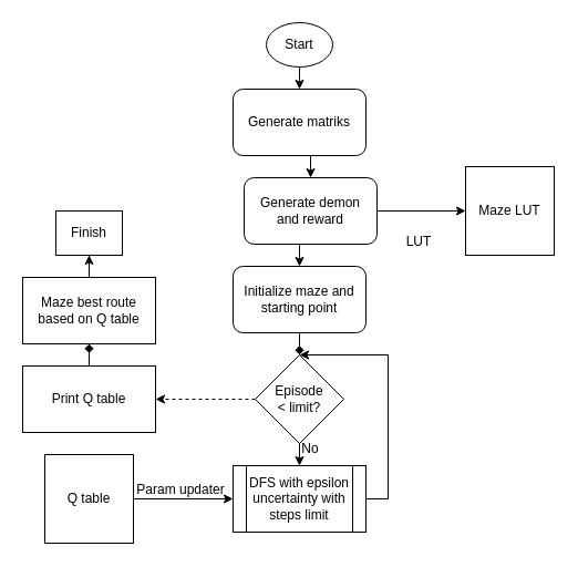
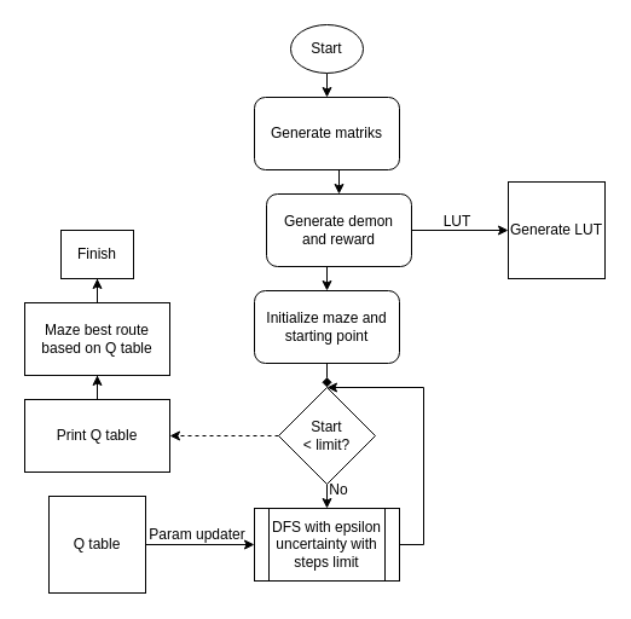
  <mxCell id="0" />
  <mxCell id="1" parent="0" />
  <mxCell id="2" style="edgeStyle=orthogonalEdgeStyle;rounded=0;orthogonalLoop=1;jettySize=auto;html=1;entryX=0;entryY=0.5;entryDx=0;entryDy=0;" edge="1" parent="1" source="3" target="19"><mxGeometry relative="1" as="geometry" /></mxCell>
  <mxCell id="3" value="Q table" style="whiteSpace=wrap;html=1;aspect=fixed;" vertex="1" parent="1"><mxGeometry x="40" y="410" width="80" height="80" as="geometry" /></mxCell>
  <mxCell id="4" style="edgeStyle=orthogonalEdgeStyle;rounded=0;orthogonalLoop=1;jettySize=auto;html=1;exitX=0.5;exitY=1;exitDx=0;exitDy=0;entryX=0.5;entryY=0;entryDx=0;entryDy=0;" edge="1" parent="1" source="5" target="7"><mxGeometry relative="1" as="geometry" /></mxCell>
  <mxCell id="5" value="Start" style="ellipse;whiteSpace=wrap;html=1;" vertex="1" parent="1"><mxGeometry x="240" y="20" width="60" height="40" as="geometry" /></mxCell>
  <mxCell id="6" style="edgeStyle=orthogonalEdgeStyle;rounded=0;orthogonalLoop=1;jettySize=auto;html=1;exitX=0.5;exitY=1;exitDx=0;exitDy=0;entryX=0.5;entryY=0;entryDx=0;entryDy=0;" edge="1" parent="1" source="7" target="10"><mxGeometry relative="1" as="geometry" /></mxCell>
  <mxCell id="7" value="Generate matriks" style="rounded=1;whiteSpace=wrap;html=1;" vertex="1" parent="1"><mxGeometry x="210" y="80" width="120" height="60" as="geometry" /></mxCell>
  <mxCell id="8" style="edgeStyle=orthogonalEdgeStyle;rounded=0;orthogonalLoop=1;jettySize=auto;html=1;exitX=0.5;exitY=1;exitDx=0;exitDy=0;entryX=0.5;entryY=0;entryDx=0;entryDy=0;" edge="1" parent="1" source="10" target="12"><mxGeometry relative="1" as="geometry" /></mxCell>
  <mxCell id="9" style="edgeStyle=orthogonalEdgeStyle;rounded=0;orthogonalLoop=1;jettySize=auto;html=1;exitX=1;exitY=0.5;exitDx=0;exitDy=0;entryX=0;entryY=0.5;entryDx=0;entryDy=0;" edge="1" parent="1" source="10" target="13"><mxGeometry relative="1" as="geometry" /></mxCell>
  <mxCell id="10" value="Generate demon &lt;br&gt;and reward" style="rounded=1;whiteSpace=wrap;html=1;" vertex="1" parent="1"><mxGeometry x="220" y="160" width="120" height="60" as="geometry" /></mxCell>
  <mxCell id="11" style="edgeStyle=orthogonalEdgeStyle;rounded=0;orthogonalLoop=1;jettySize=auto;html=1;exitX=0.5;exitY=1;exitDx=0;exitDy=0;entryX=0.5;entryY=0;entryDx=0;entryDy=0;endArrow=diamond;" edge="1" parent="1" source="12" target="17"><mxGeometry relative="1" as="geometry" /></mxCell>
  <mxCell id="12" value="Initialize maze and starting point" style="rounded=1;whiteSpace=wrap;html=1;" vertex="1" parent="1"><mxGeometry x="210" y="240" width="120" height="60" as="geometry" /></mxCell>
- <mxCell id="13" value="Maze LUT" style="whiteSpace=wrap;html=1;aspect=fixed;" vertex="1" parent="1"><mxGeometry x="420" y="150" width="80" height="80" as="geometry" /></mxCell>
- <mxCell id="14" value="LUT" style="text;html=1;strokeColor=none;fillColor=none;align=center;verticalAlign=middle;whiteSpace=wrap;rounded=0;" vertex="1" parent="1"><mxGeometry x="348" y="203" width="60" height="30" as="geometry" /></mxCell>
+ <mxCell id="13" value="Generate LUT" style="whiteSpace=wrap;html=1;aspect=fixed;" vertex="1" parent="1"><mxGeometry x="420" y="150" width="80" height="80" as="geometry" /></mxCell>
+ <mxCell id="14" value="LUT" style="text;html=1;strokeColor=none;fillColor=none;align=center;verticalAlign=middle;whiteSpace=wrap;rounded=0;" vertex="1" parent="1"><mxGeometry x="348" y="168" width="60" height="30" as="geometry" /></mxCell>
  <mxCell id="15" style="edgeStyle=orthogonalEdgeStyle;rounded=0;orthogonalLoop=1;jettySize=auto;html=1;exitX=0.5;exitY=1;exitDx=0;exitDy=0;entryX=0.5;entryY=0;entryDx=0;entryDy=0;" edge="1" parent="1" source="17" target="19"><mxGeometry relative="1" as="geometry" /></mxCell>
  <mxCell id="16" style="edgeStyle=orthogonalEdgeStyle;rounded=0;orthogonalLoop=1;jettySize=auto;html=1;exitX=0;exitY=0.5;exitDx=0;exitDy=0;dashed=1;" edge="1" parent="1" source="17" target="23"><mxGeometry relative="1" as="geometry"><mxPoint x="140" y="360" as="targetPoint" /></mxGeometry></mxCell>
- <mxCell id="17" value="Episode &lt;br&gt;&amp;lt; limit?" style="rhombus;whiteSpace=wrap;html=1;" vertex="1" parent="1"><mxGeometry x="230" y="320" width="80" height="80" as="geometry" /></mxCell>
+ <mxCell id="17" value="Start &lt;br&gt;&amp;lt; limit?" style="rhombus;whiteSpace=wrap;html=1;" vertex="1" parent="1"><mxGeometry x="230" y="320" width="80" height="80" as="geometry" /></mxCell>
  <mxCell id="18" style="edgeStyle=orthogonalEdgeStyle;rounded=0;orthogonalLoop=1;jettySize=auto;html=1;exitX=1;exitY=0.5;exitDx=0;exitDy=0;entryX=0.5;entryY=0;entryDx=0;entryDy=0;" edge="1" parent="1" source="19" target="17"><mxGeometry relative="1" as="geometry"><Array as="points"><mxPoint x="350" y="450" /><mxPoint x="350" y="320" /></Array></mxGeometry></mxCell>
  <mxCell id="19" value="DFS with epsilon uncertainty with steps limit" style="shape=process;whiteSpace=wrap;html=1;backgroundOutline=1;" vertex="1" parent="1"><mxGeometry x="210" y="420" width="120" height="60" as="geometry" /></mxCell>
  <mxCell id="20" value="Param updater" style="text;html=1;strokeColor=none;fillColor=none;align=center;verticalAlign=middle;whiteSpace=wrap;rounded=0;" vertex="1" parent="1"><mxGeometry x="113" y="427" width="100" height="30" as="geometry" /></mxCell>
  <mxCell id="21" value="No" style="text;html=1;strokeColor=none;fillColor=none;align=center;verticalAlign=middle;whiteSpace=wrap;rounded=0;" vertex="1" parent="1"><mxGeometry x="250" y="390" width="60" height="30" as="geometry" /></mxCell>
- <mxCell id="22" value="" style="edgeStyle=orthogonalEdgeStyle;rounded=0;orthogonalLoop=1;jettySize=auto;html=1;endArrow=diamond;" edge="1" parent="1" source="23" target="25"><mxGeometry relative="1" as="geometry" /></mxCell>
+ <mxCell id="22" value="" style="edgeStyle=orthogonalEdgeStyle;rounded=0;orthogonalLoop=1;jettySize=auto;html=1;" edge="1" parent="1" source="23" target="25"><mxGeometry relative="1" as="geometry" /></mxCell>
  <mxCell id="23" value="Print Q table" style="rounded=0;whiteSpace=wrap;html=1;" vertex="1" parent="1"><mxGeometry x="20" y="330" width="120" height="60" as="geometry" /></mxCell>
  <mxCell id="24" value="" style="edgeStyle=orthogonalEdgeStyle;rounded=0;orthogonalLoop=1;jettySize=auto;html=1;" edge="1" parent="1" source="25" target="26"><mxGeometry relative="1" as="geometry" /></mxCell>
  <mxCell id="25" value="Maze best route &lt;br&gt;based on Q table" style="rounded=0;whiteSpace=wrap;html=1;" vertex="1" parent="1"><mxGeometry x="20" y="250" width="120" height="60" as="geometry" /></mxCell>
  <mxCell id="26" value="Finish" style="whiteSpace=wrap;html=1;rounded=0;" vertex="1" parent="1"><mxGeometry x="50" y="190" width="60" height="40" as="geometry" /></mxCell>
